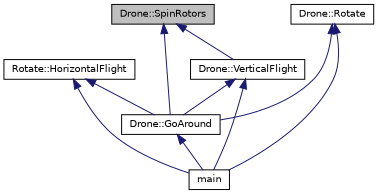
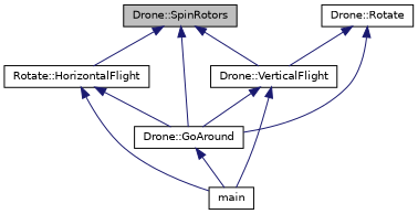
  digraph {
    rankdir=TB
    node [color=black fillcolor=white fontname=Helvetica fontsize=10 shape=record style=filled]
    edge [color=midnightblue dir=back fontname=Helvetica fontsize=10 labelfontname=Helvetica labelfontsize=10 style=solid]
    n1 [fillcolor=grey75 fontcolor=black height=0.2 label="Drone::SpinRotors" width=0.4]
    n2 [height=0.2 label="Drone::GoAround" width=0.4]
    n3 [height=0.2 label="Rotate::HorizontalFlight" width=0.4]
    n4 [height=0.2 label="Drone::VerticalFlight" width=0.4]
    n5 [height=0.2 label=main width=0.4]
    n6 [height=0.2 label="Drone::Rotate" width=0.4]
    n1 -> n2
+   n1 -> n3
    n1 -> n4
    n2 -> n5
    n3 -> n2
    n3 -> n5
    n4 -> n2
    n4 -> n5
    n6 -> n2
-   n6 -> n5
+   n6 -> n4
  }
